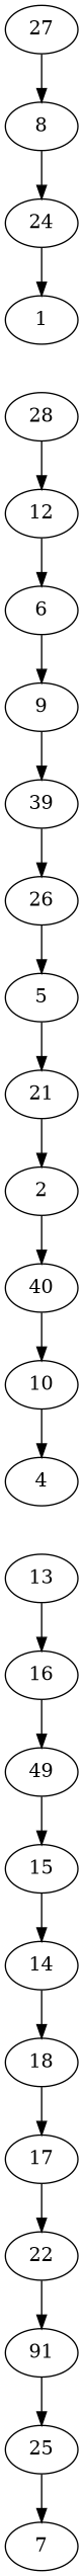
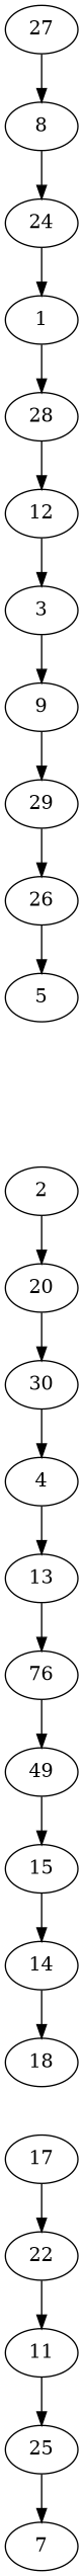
  digraph {
    5
-   21
    2
-   10
+   10 [label=30]
    4
    13
    24
    1
    28
    25
    7
    14
    18
    17
-   20 [label=40]
-   29 [label=39]
+   20
+   29
    26
    12
-   6
+   6 [label=3]
    9
-   16
+   16 [label=76]
    n22 [label=49]
    22
-   11 [label=91]
+   11
    27
    8
    15
-   5 -> 21
-   21 -> 2
    2 -> 20
    10 -> 4
+   4 -> 13
    13 -> 16
    24 -> 1
+   1 -> 28
    28 -> 12
    25 -> 7
    14 -> 18
-   18 -> 17
    17 -> 22
    20 -> 10
    29 -> 26
    26 -> 5
    12 -> 6
    6 -> 9
    9 -> 29
    16 -> n22
    n22 -> 15
    22 -> 11
    11 -> 25
    27 -> 8
    8 -> 24
    15 -> 14
  }
